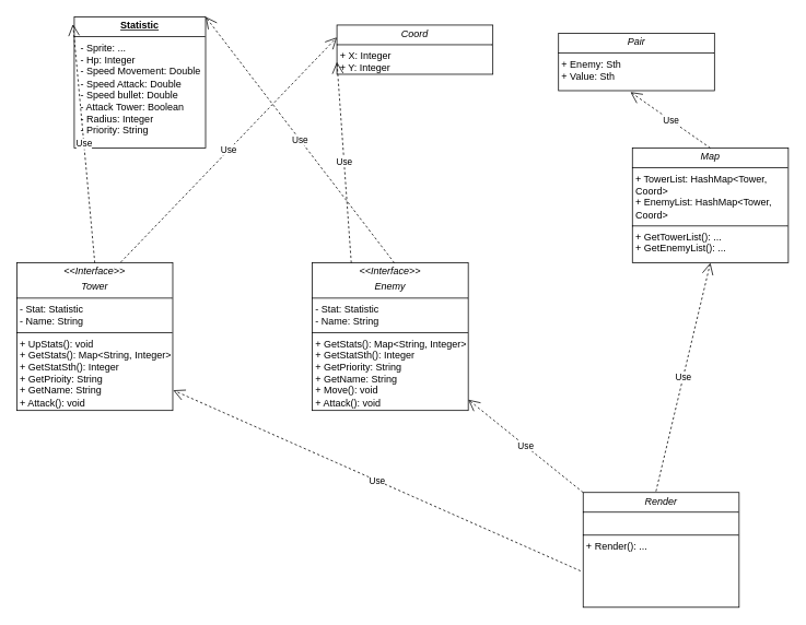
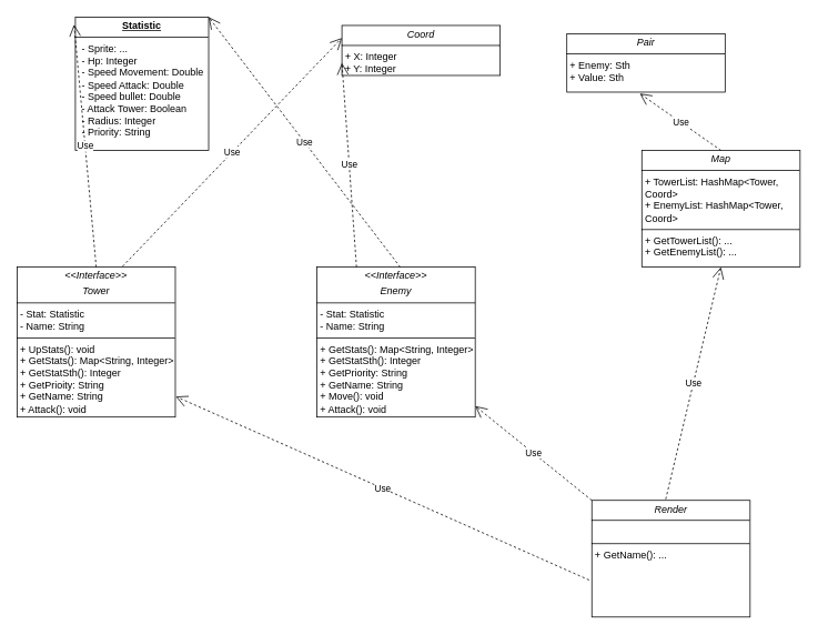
  <mxCell id="0" />
  <mxCell id="1" parent="0" />
  <mxCell id="2" value="&lt;p style=&quot;margin:0px;margin-top:4px;text-align:center;text-decoration:underline;&quot;&gt;&lt;b&gt;Statistic&lt;/b&gt;&lt;/p&gt;&lt;hr size=&quot;1&quot; style=&quot;border-style:solid;&quot;&gt;&lt;p style=&quot;margin:0px;margin-left:8px;&quot;&gt;- Sprite: ...&lt;/p&gt;&lt;p style=&quot;margin:0px;margin-left:8px;&quot;&gt;- Hp: Integer&lt;/p&gt;&lt;p style=&quot;margin:0px;margin-left:8px;&quot;&gt;- Speed Movement: Double&lt;/p&gt;&lt;p style=&quot;margin:0px;margin-left:8px;&quot;&gt;- Speed Attack: Double&lt;/p&gt;&lt;p style=&quot;margin:0px;margin-left:8px;&quot;&gt;- Speed bullet: Double&lt;/p&gt;&lt;p style=&quot;margin:0px;margin-left:8px;&quot;&gt;- Attack Tower: Boolean&lt;/p&gt;&lt;p style=&quot;margin:0px;margin-left:8px;&quot;&gt;- Radius: Integer&lt;/p&gt;&lt;p style=&quot;margin:0px;margin-left:8px;&quot;&gt;- Priority: String&lt;/p&gt;" style="verticalAlign=top;align=left;overflow=fill;html=1;whiteSpace=wrap;" vertex="1" parent="1"><mxGeometry x="90" y="20" width="160" height="160" as="geometry" /></mxCell>
  <mxCell id="3" value="&lt;p style=&quot;margin:0px;margin-top:4px;text-align:center;&quot;&gt;&lt;i&gt;&amp;lt;&amp;lt;Interface&amp;gt;&amp;gt;&lt;/i&gt;&lt;/p&gt;&lt;p style=&quot;margin:0px;margin-top:4px;text-align:center;&quot;&gt;&lt;i&gt;Tower&lt;/i&gt;&lt;/p&gt;&lt;hr size=&quot;1&quot; style=&quot;border-style:solid;&quot;&gt;&lt;p style=&quot;margin:0px;margin-left:4px;&quot;&gt;- Stat: Statistic&lt;/p&gt;&lt;p style=&quot;margin:0px;margin-left:4px;&quot;&gt;- Name: String&lt;/p&gt;&lt;hr size=&quot;1&quot; style=&quot;border-style:solid;&quot;&gt;&lt;p style=&quot;margin:0px;margin-left:4px;&quot;&gt;+ UpStats(): void&lt;/p&gt;&lt;p style=&quot;margin:0px;margin-left:4px;&quot;&gt;+ GetStats(): Map&amp;lt;String, Integer&amp;gt;&lt;/p&gt;&lt;p style=&quot;margin:0px;margin-left:4px;&quot;&gt;+ GetStatSth(): Integer&lt;/p&gt;&lt;p style=&quot;margin:0px;margin-left:4px;&quot;&gt;+ GetPrioity: String&lt;/p&gt;&lt;p style=&quot;margin:0px;margin-left:4px;&quot;&gt;+ GetName: String&lt;/p&gt;&lt;p style=&quot;margin:0px;margin-left:4px;&quot;&gt;+ Attack(): void&lt;/p&gt;" style="verticalAlign=top;align=left;overflow=fill;html=1;whiteSpace=wrap;" vertex="1" parent="1"><mxGeometry x="20" y="320" width="190" height="180" as="geometry" /></mxCell>
  <mxCell id="4" value="&lt;p style=&quot;margin:0px;margin-top:4px;text-align:center;&quot;&gt;&lt;i&gt;&amp;lt;&amp;lt;Interface&amp;gt;&amp;gt;&lt;/i&gt;&lt;i&gt;&lt;br&gt;&lt;/i&gt;&lt;/p&gt;&lt;p style=&quot;margin:0px;margin-top:4px;text-align:center;&quot;&gt;&lt;i&gt;Enemy&lt;/i&gt;&lt;/p&gt;&lt;hr size=&quot;1&quot; style=&quot;border-style:solid;&quot;&gt;&lt;p style=&quot;margin:0px;margin-left:4px;&quot;&gt;-&lt;span style=&quot;background-color: initial;&quot;&gt;&amp;nbsp;Stat: Statistic&lt;/span&gt;&lt;/p&gt;&lt;p style=&quot;margin:0px;margin-left:4px;&quot;&gt;&lt;span style=&quot;background-color: initial;&quot;&gt;- Name: String&lt;/span&gt;&lt;/p&gt;&lt;hr style=&quot;border-style: solid;&quot; size=&quot;1&quot;&gt;&lt;p style=&quot;margin: 0px 0px 0px 4px;&quot;&gt;&lt;span style=&quot;background-color: initial;&quot;&gt;+ GetStats(): Map&amp;lt;String, Integer&amp;gt;&lt;/span&gt;&lt;br&gt;&lt;/p&gt;&lt;p style=&quot;margin: 0px 0px 0px 4px;&quot;&gt;+ GetStatSth(): Integer&lt;/p&gt;&lt;p style=&quot;margin: 0px 0px 0px 4px;&quot;&gt;+ GetPriority: String&lt;/p&gt;&lt;p style=&quot;margin: 0px 0px 0px 4px;&quot;&gt;+ GetName: String&lt;/p&gt;&lt;p style=&quot;margin: 0px 0px 0px 4px;&quot;&gt;+ Move(): void&lt;/p&gt;&lt;p style=&quot;margin: 0px 0px 0px 4px;&quot;&gt;+ Attack(): void&lt;/p&gt;" style="verticalAlign=top;align=left;overflow=fill;html=1;whiteSpace=wrap;" vertex="1" parent="1"><mxGeometry x="380" y="320" width="190" height="180" as="geometry" /></mxCell>
  <mxCell id="5" value="Use" style="endArrow=open;endSize=12;dashed=1;html=1;rounded=0;exitX=0.5;exitY=0;exitDx=0;exitDy=0;entryX=-0.01;entryY=0.056;entryDx=0;entryDy=0;entryPerimeter=0;" edge="1" parent="1" source="3" target="2"><mxGeometry width="160" relative="1" as="geometry"><mxPoint x="60" y="180" as="sourcePoint" /><mxPoint x="220" y="180" as="targetPoint" /></mxGeometry></mxCell>
  <mxCell id="6" value="Use" style="endArrow=open;endSize=12;dashed=1;html=1;rounded=0;exitX=0.526;exitY=0;exitDx=0;exitDy=0;exitPerimeter=0;entryX=1;entryY=0;entryDx=0;entryDy=0;" edge="1" parent="1" source="4" target="2"><mxGeometry width="160" relative="1" as="geometry"><mxPoint x="400" y="220" as="sourcePoint" /><mxPoint x="430" y="160" as="targetPoint" /></mxGeometry></mxCell>
  <mxCell id="7" value="&lt;p style=&quot;margin:0px;margin-top:4px;text-align:center;&quot;&gt;&lt;i&gt;Coord&lt;/i&gt;&lt;/p&gt;&lt;hr size=&quot;1&quot; style=&quot;border-style:solid;&quot;&gt;&lt;p style=&quot;margin:0px;margin-left:4px;&quot;&gt;+ X: Integer&lt;/p&gt;&lt;p style=&quot;margin:0px;margin-left:4px;&quot;&gt;+ Y: Integer&lt;/p&gt;&lt;hr size=&quot;1&quot; style=&quot;border-style:solid;&quot;&gt;&lt;p style=&quot;margin:0px;margin-left:4px;&quot;&gt;&lt;br&gt;&lt;/p&gt;" style="verticalAlign=top;align=left;overflow=fill;html=1;whiteSpace=wrap;" vertex="1" parent="1"><mxGeometry x="410" y="30" width="190" height="60" as="geometry" /></mxCell>
  <mxCell id="8" value="Use" style="endArrow=open;endSize=12;dashed=1;html=1;rounded=0;exitX=0.667;exitY=-0.005;exitDx=0;exitDy=0;exitPerimeter=0;entryX=0;entryY=0.25;entryDx=0;entryDy=0;" edge="1" parent="1" source="3" target="7"><mxGeometry width="160" relative="1" as="geometry"><mxPoint x="260" y="260" as="sourcePoint" /><mxPoint x="420" y="260" as="targetPoint" /><Array as="points" /></mxGeometry></mxCell>
  <mxCell id="9" value="Use" style="endArrow=open;endSize=12;dashed=1;html=1;rounded=0;entryX=0;entryY=0.75;entryDx=0;entryDy=0;exitX=0.25;exitY=0;exitDx=0;exitDy=0;" edge="1" parent="1" source="4" target="7"><mxGeometry width="160" relative="1" as="geometry"><mxPoint x="260" y="260" as="sourcePoint" /><mxPoint x="420" y="260" as="targetPoint" /><Array as="points" /></mxGeometry></mxCell>
  <mxCell id="10" value="&lt;p style=&quot;margin:0px;margin-top:4px;text-align:center;&quot;&gt;&lt;i&gt;Map&lt;/i&gt;&lt;/p&gt;&lt;hr size=&quot;1&quot; style=&quot;border-style:solid;&quot;&gt;&lt;p style=&quot;margin:0px;margin-left:4px;&quot;&gt;+ TowerList: HashMap&amp;lt;Tower, Coord&amp;gt;&lt;/p&gt;&lt;p style=&quot;margin:0px;margin-left:4px;&quot;&gt;+ EnemyList: HashMap&amp;lt;Tower, Coord&amp;gt;&lt;/p&gt;&lt;hr size=&quot;1&quot; style=&quot;border-style:solid;&quot;&gt;&lt;p style=&quot;margin:0px;margin-left:4px;&quot;&gt;+ GetTowerList(): ...&lt;/p&gt;&lt;p style=&quot;margin:0px;margin-left:4px;&quot;&gt;+ GetEnemyList(): ...&lt;/p&gt;" style="verticalAlign=top;align=left;overflow=fill;html=1;whiteSpace=wrap;" vertex="1" parent="1"><mxGeometry x="770" y="180" width="190" height="140" as="geometry" /></mxCell>
  <mxCell id="11" value="&lt;p style=&quot;margin:0px;margin-top:4px;text-align:center;&quot;&gt;&lt;i&gt;Pair&lt;/i&gt;&lt;/p&gt;&lt;hr size=&quot;1&quot; style=&quot;border-style:solid;&quot;&gt;&lt;p style=&quot;margin:0px;margin-left:4px;&quot;&gt;+ Enemy: Sth&lt;/p&gt;&lt;p style=&quot;margin:0px;margin-left:4px;&quot;&gt;+ Value: Sth&lt;/p&gt;" style="verticalAlign=top;align=left;overflow=fill;html=1;whiteSpace=wrap;" vertex="1" parent="1"><mxGeometry x="680" y="40" width="190" height="70" as="geometry" /></mxCell>
  <mxCell id="12" value="Use" style="endArrow=open;endSize=12;dashed=1;html=1;rounded=0;entryX=0.461;entryY=1.024;entryDx=0;entryDy=0;entryPerimeter=0;exitX=0.5;exitY=0;exitDx=0;exitDy=0;" edge="1" parent="1" source="10" target="11"><mxGeometry width="160" relative="1" as="geometry"><mxPoint x="490" y="240" as="sourcePoint" /><mxPoint x="650" y="240" as="targetPoint" /></mxGeometry></mxCell>
- <mxCell id="13" value="&lt;p style=&quot;margin:0px;margin-top:4px;text-align:center;&quot;&gt;&lt;i&gt;Render&lt;/i&gt;&lt;/p&gt;&lt;hr size=&quot;1&quot; style=&quot;border-style:solid;&quot;&gt;&lt;p style=&quot;margin:0px;margin-left:4px;&quot;&gt;&lt;br&gt;&lt;/p&gt;&lt;hr size=&quot;1&quot; style=&quot;border-style:solid;&quot;&gt;&lt;p style=&quot;margin:0px;margin-left:4px;&quot;&gt;+ Render(): ...&lt;/p&gt;" style="verticalAlign=top;align=left;overflow=fill;html=1;whiteSpace=wrap;" vertex="1" parent="1"><mxGeometry x="710" y="600" width="190" height="140" as="geometry" /></mxCell>
+ <mxCell id="13" value="&lt;p style=&quot;margin:0px;margin-top:4px;text-align:center;&quot;&gt;&lt;i&gt;Render&lt;/i&gt;&lt;/p&gt;&lt;hr size=&quot;1&quot; style=&quot;border-style:solid;&quot;&gt;&lt;p style=&quot;margin:0px;margin-left:4px;&quot;&gt;&lt;br&gt;&lt;/p&gt;&lt;hr size=&quot;1&quot; style=&quot;border-style:solid;&quot;&gt;&lt;p style=&quot;margin:0px;margin-left:4px;&quot;&gt;+ GetName(): ...&lt;/p&gt;" style="verticalAlign=top;align=left;overflow=fill;html=1;whiteSpace=wrap;" vertex="1" parent="1"><mxGeometry x="710" y="600" width="190" height="140" as="geometry" /></mxCell>
  <mxCell id="14" value="Use" style="endArrow=open;endSize=12;dashed=1;html=1;rounded=0;entryX=0.5;entryY=1;entryDx=0;entryDy=0;exitX=0.467;exitY=-0.01;exitDx=0;exitDy=0;exitPerimeter=0;" edge="1" parent="1" source="13" target="10"><mxGeometry width="160" relative="1" as="geometry"><mxPoint x="610" y="330" as="sourcePoint" /><mxPoint x="770" y="330" as="targetPoint" /></mxGeometry></mxCell>
  <mxCell id="15" value="Use" style="endArrow=open;endSize=12;dashed=1;html=1;rounded=0;exitX=-0.017;exitY=0.683;exitDx=0;exitDy=0;exitPerimeter=0;entryX=1.003;entryY=0.863;entryDx=0;entryDy=0;entryPerimeter=0;" edge="1" parent="1" source="13" target="3"><mxGeometry width="160" relative="1" as="geometry"><mxPoint x="610" y="330" as="sourcePoint" /><mxPoint x="770" y="330" as="targetPoint" /></mxGeometry></mxCell>
  <mxCell id="16" value="Use" style="endArrow=open;endSize=12;dashed=1;html=1;rounded=0;exitX=0;exitY=0;exitDx=0;exitDy=0;" edge="1" parent="1" source="13" target="4"><mxGeometry width="160" relative="1" as="geometry"><mxPoint x="610" y="330" as="sourcePoint" /><mxPoint x="770" y="330" as="targetPoint" /></mxGeometry></mxCell>
